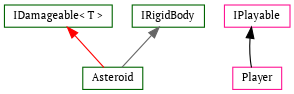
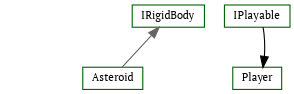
  digraph {
    fontname="PT Serif"
    rankdir=TB
    node [color=darkgreen fontname="PT Serif" fontsize=10 shape=record]
    edge [dir=back fontname="PT Serif" fontsize=10 labelfontname=Helvetica labelfontsize=10 style=solid]
-   n1 [height=0.2 label="IDamageable\< T \>" width=0.4]
    n2 [height=0.2 label=Asteroid width=0.4]
-   n3 [color=deeppink height=0.2 label=IPlayable width=0.4]
-   n4 [color=deeppink height=0.2 label=Player width=0.4]
+   n3 [height=0.2 label=IPlayable width=0.4]
+   n4 [height=0.2 label=Player width=0.4]
    n5 [height=0.2 label=IRigidBody width=0.4]
-   n1 -> n2 [color=red]
-   n3 -> n4 [color=black]
+   n4 -> n3 [color=black]
    n5 -> n2 [color=gray40]
  }
